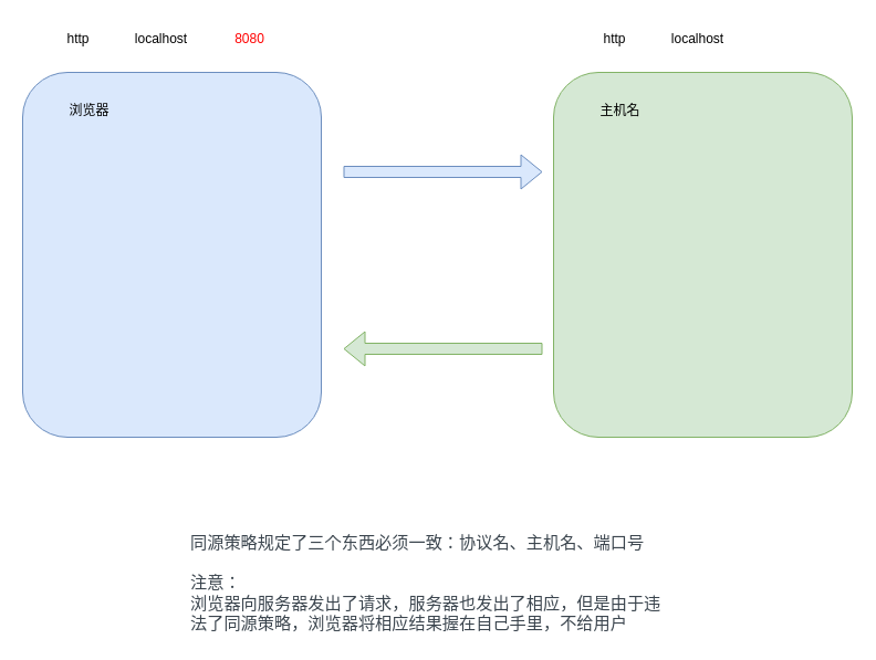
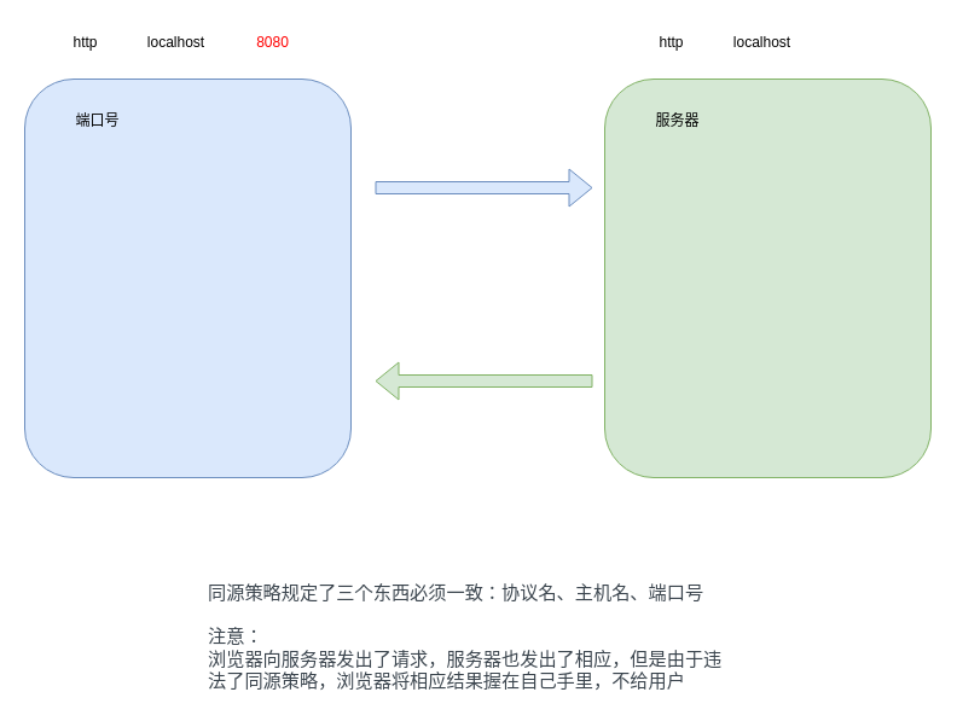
  <mxCell id="0" />
  <mxCell id="1" parent="0" />
  <mxCell id="2" value="" style="rounded=1;whiteSpace=wrap;html=1;fillColor=#dae8fc;strokeColor=#6c8ebf;shadow=0;" vertex="1" parent="1"><mxGeometry x="20" y="65" width="270" height="330" as="geometry" /></mxCell>
  <mxCell id="3" value="" style="rounded=1;whiteSpace=wrap;html=1;fillColor=#d5e8d4;strokeColor=#82b366;" vertex="1" parent="1"><mxGeometry x="500" y="65" width="270" height="330" as="geometry" /></mxCell>
- <mxCell id="4" value="浏览器" style="text;html=1;align=center;verticalAlign=middle;resizable=0;points=[];autosize=1;strokeColor=none;fillColor=none;" vertex="1" parent="1"><mxGeometry x="50" y="85" width="60" height="30" as="geometry" /></mxCell>
- <mxCell id="5" value="主机名" style="text;html=1;align=center;verticalAlign=middle;resizable=0;points=[];autosize=1;strokeColor=none;fillColor=none;" vertex="1" parent="1"><mxGeometry x="530" y="85" width="60" height="30" as="geometry" /></mxCell>
+ <mxCell id="4" value="端口号" style="text;html=1;align=center;verticalAlign=middle;resizable=0;points=[];autosize=1;strokeColor=none;fillColor=none;" vertex="1" parent="1"><mxGeometry x="50" y="85" width="60" height="30" as="geometry" /></mxCell>
+ <mxCell id="5" value="服务器" style="text;html=1;align=center;verticalAlign=middle;resizable=0;points=[];autosize=1;strokeColor=none;fillColor=none;" vertex="1" parent="1"><mxGeometry x="530" y="85" width="60" height="30" as="geometry" /></mxCell>
  <mxCell id="6" value="http" style="text;html=1;align=center;verticalAlign=middle;resizable=0;points=[];autosize=1;strokeColor=none;fillColor=none;" vertex="1" parent="1"><mxGeometry x="50" y="20" width="40" height="30" as="geometry" /></mxCell>
  <mxCell id="7" value="localhost" style="text;html=1;align=center;verticalAlign=middle;resizable=0;points=[];autosize=1;strokeColor=none;fillColor=none;" vertex="1" parent="1"><mxGeometry x="110" y="20" width="70" height="30" as="geometry" /></mxCell>
  <mxCell id="8" value="&lt;font color=&quot;#ff0000&quot;&gt;8080&lt;/font&gt;" style="text;html=1;align=center;verticalAlign=middle;resizable=0;points=[];autosize=1;strokeColor=none;fillColor=none;" vertex="1" parent="1"><mxGeometry x="200" y="20" width="50" height="30" as="geometry" /></mxCell>
  <mxCell id="9" value="http" style="text;html=1;align=center;verticalAlign=middle;resizable=0;points=[];autosize=1;strokeColor=none;fillColor=none;" vertex="1" parent="1"><mxGeometry x="535" y="20" width="40" height="30" as="geometry" /></mxCell>
  <mxCell id="10" value="localhost" style="text;html=1;align=center;verticalAlign=middle;resizable=0;points=[];autosize=1;strokeColor=none;fillColor=none;" vertex="1" parent="1"><mxGeometry x="595" y="20" width="70" height="30" as="geometry" /></mxCell>
  <mxCell id="11" value="&lt;span style=&quot;color: rgb(59, 69, 78); font-family: Roboto, sans-serif; font-size: 15.2px; font-style: normal; font-variant-ligatures: normal; font-variant-caps: normal; font-weight: 400; letter-spacing: normal; orphans: 4; text-align: start; text-indent: 0px; text-transform: none; widows: 2; word-spacing: 0px; -webkit-text-stroke-width: 0px; background-color: rgb(255, 255, 255); text-decoration-thickness: initial; text-decoration-style: initial; text-decoration-color: initial; float: none; display: inline !important;&quot;&gt;同源策略规定了三个东西必须一致：协议名、主机名、端口号&lt;br&gt;&lt;br&gt;注意：&lt;br&gt;浏览器向服务器发出了请求，服务器也发出了相应，但是由于违法了同源策略，浏览器将相应结果握在自己手里，不给用户&lt;br&gt;&lt;/span&gt;" style="text;whiteSpace=wrap;html=1;" vertex="1" parent="1"><mxGeometry x="170" y="475" width="435" height="100" as="geometry" /></mxCell>
  <mxCell id="12" value="" style="shape=flexArrow;endArrow=classic;html=1;rounded=0;fillColor=#dae8fc;strokeColor=#6c8ebf;" edge="1" parent="1"><mxGeometry width="50" height="50" relative="1" as="geometry"><mxPoint x="310" y="155" as="sourcePoint" /><mxPoint x="490" y="155" as="targetPoint" /></mxGeometry></mxCell>
  <mxCell id="13" value="" style="shape=flexArrow;endArrow=classic;html=1;rounded=0;fillColor=#d5e8d4;strokeColor=#82b366;" edge="1" parent="1"><mxGeometry width="50" height="50" relative="1" as="geometry"><mxPoint x="490" y="315" as="sourcePoint" /><mxPoint x="310" y="315" as="targetPoint" /></mxGeometry></mxCell>
